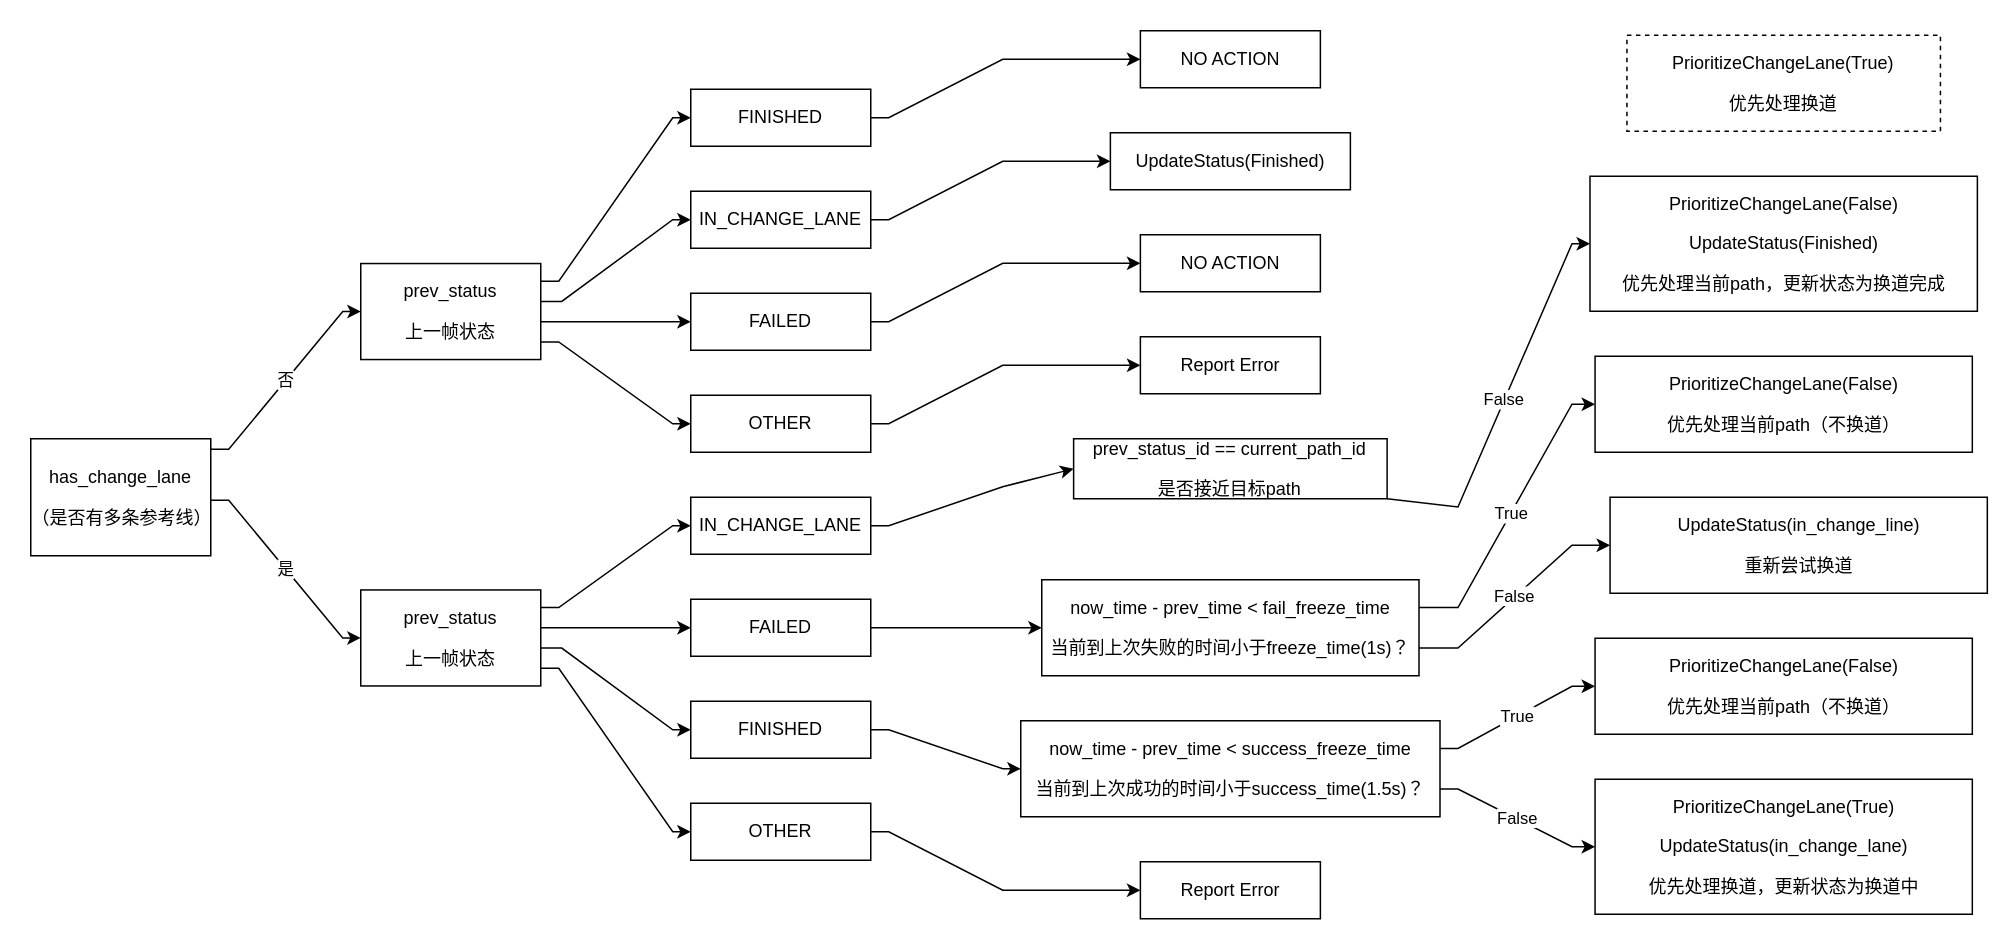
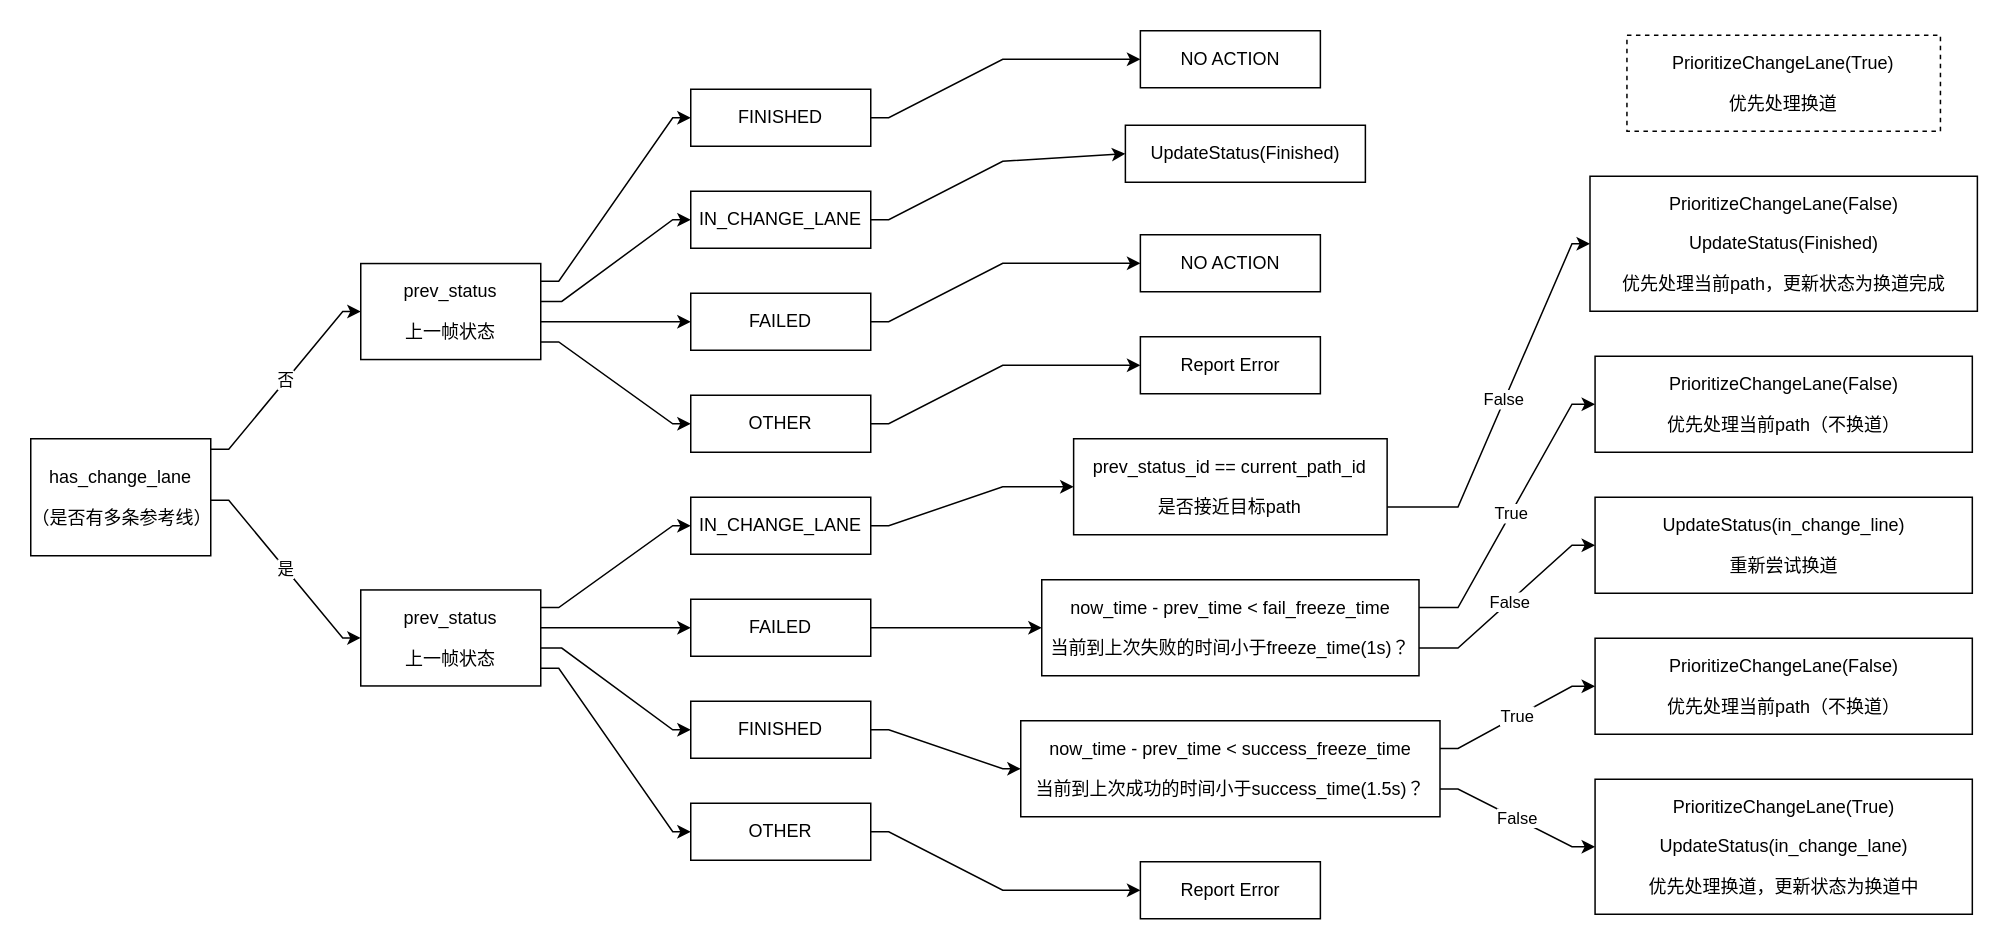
  <mxCell id="0" />
  <mxCell id="1" parent="0" />
  <mxCell id="2" value="否" style="edgeStyle=orthogonalEdgeStyle;rounded=0;orthogonalLoop=1;jettySize=auto;html=1;entryX=0;entryY=0.5;entryDx=0;entryDy=0;noEdgeStyle=1;orthogonal=1;" parent="1" source="4" target="9" edge="1"><mxGeometry relative="1" as="geometry"><Array as="points"><mxPoint x="152" y="299" /><mxPoint x="228" y="207.2" /></Array></mxGeometry></mxCell>
  <mxCell id="3" value="是" style="edgeStyle=orthogonalEdgeStyle;rounded=0;orthogonalLoop=1;jettySize=auto;html=1;entryX=0;entryY=0.5;entryDx=0;entryDy=0;noEdgeStyle=1;orthogonal=1;" parent="1" source="4" target="14" edge="1"><mxGeometry relative="1" as="geometry"><Array as="points"><mxPoint x="152" y="333" /><mxPoint x="228" y="424.8" /></Array></mxGeometry></mxCell>
  <mxCell id="4" value="&lt;p&gt;has_change_lane&lt;/p&gt;&lt;p&gt;（是否有多条参考线）&lt;/p&gt;" style="rounded=0;whiteSpace=wrap;html=1;" parent="1" vertex="1"><mxGeometry x="20" y="292" width="120" height="78" as="geometry" /></mxCell>
  <mxCell id="5" style="edgeStyle=orthogonalEdgeStyle;rounded=0;orthogonalLoop=1;jettySize=auto;html=1;entryX=0;entryY=0.5;entryDx=0;entryDy=0;noEdgeStyle=1;orthogonal=1;" parent="1" source="9" target="16" edge="1"><mxGeometry relative="1" as="geometry"><Array as="points"><mxPoint x="372" y="186.95" /><mxPoint x="448" y="78" /></Array></mxGeometry></mxCell>
  <mxCell id="6" style="edgeStyle=orthogonalEdgeStyle;rounded=0;orthogonalLoop=1;jettySize=auto;html=1;entryX=0;entryY=0.5;entryDx=0;entryDy=0;noEdgeStyle=1;orthogonal=1;" parent="1" source="9" target="18" edge="1"><mxGeometry relative="1" as="geometry"><Array as="points"><mxPoint x="374" y="200.45" /><mxPoint x="448" y="146" /></Array></mxGeometry></mxCell>
  <mxCell id="7" style="edgeStyle=orthogonalEdgeStyle;rounded=0;orthogonalLoop=1;jettySize=auto;html=1;entryX=0;entryY=0.5;entryDx=0;entryDy=0;noEdgeStyle=1;orthogonal=1;" parent="1" source="9" target="20" edge="1"><mxGeometry relative="1" as="geometry"><Array as="points"><mxPoint x="374" y="213.95" /><mxPoint x="448" y="214" /></Array></mxGeometry></mxCell>
  <mxCell id="8" style="edgeStyle=orthogonalEdgeStyle;rounded=0;orthogonalLoop=1;jettySize=auto;html=1;entryX=0;entryY=0.5;entryDx=0;entryDy=0;noEdgeStyle=1;orthogonal=1;" parent="1" source="9" target="22" edge="1"><mxGeometry relative="1" as="geometry"><Array as="points"><mxPoint x="372" y="227.45" /><mxPoint x="448" y="282" /></Array></mxGeometry></mxCell>
  <mxCell id="9" value="&lt;p&gt;prev_status&lt;/p&gt;&lt;p&gt;上一帧状态&lt;/p&gt;" style="rounded=0;whiteSpace=wrap;html=1;" parent="1" vertex="1"><mxGeometry x="240" y="175.2" width="120" height="64" as="geometry" /></mxCell>
  <mxCell id="10" style="edgeStyle=orthogonalEdgeStyle;rounded=0;orthogonalLoop=1;jettySize=auto;html=1;entryX=0;entryY=0.5;entryDx=0;entryDy=0;noEdgeStyle=1;orthogonal=1;" parent="1" source="14" target="28" edge="1"><mxGeometry relative="1" as="geometry"><Array as="points"><mxPoint x="372" y="404.55" /><mxPoint x="448" y="350" /></Array></mxGeometry></mxCell>
  <mxCell id="11" style="edgeStyle=orthogonalEdgeStyle;rounded=0;orthogonalLoop=1;jettySize=auto;html=1;entryX=0;entryY=0.5;entryDx=0;entryDy=0;noEdgeStyle=1;orthogonal=1;" parent="1" source="14" target="30" edge="1"><mxGeometry relative="1" as="geometry"><Array as="points"><mxPoint x="374" y="418.05" /><mxPoint x="448" y="418" /></Array></mxGeometry></mxCell>
  <mxCell id="12" style="edgeStyle=orthogonalEdgeStyle;rounded=0;orthogonalLoop=1;jettySize=auto;html=1;entryX=0;entryY=0.5;entryDx=0;entryDy=0;noEdgeStyle=1;orthogonal=1;" parent="1" source="14" target="32" edge="1"><mxGeometry relative="1" as="geometry"><Array as="points"><mxPoint x="374" y="431.55" /><mxPoint x="448" y="486" /></Array></mxGeometry></mxCell>
  <mxCell id="13" style="edgeStyle=orthogonalEdgeStyle;rounded=0;orthogonalLoop=1;jettySize=auto;html=1;entryX=0;entryY=0.5;entryDx=0;entryDy=0;noEdgeStyle=1;orthogonal=1;" parent="1" source="14" target="34" edge="1"><mxGeometry relative="1" as="geometry"><Array as="points"><mxPoint x="372" y="445.05" /><mxPoint x="448" y="554" /></Array></mxGeometry></mxCell>
  <mxCell id="14" value="&lt;p&gt;prev_status&lt;br&gt;&lt;/p&gt;&lt;p&gt;上一帧状态&lt;/p&gt;" style="rounded=0;whiteSpace=wrap;html=1;" parent="1" vertex="1"><mxGeometry x="240" y="392.8" width="120" height="64" as="geometry" /></mxCell>
  <mxCell id="15" style="edgeStyle=orthogonalEdgeStyle;rounded=0;orthogonalLoop=1;jettySize=auto;html=1;entryX=0;entryY=0.5;entryDx=0;entryDy=0;noEdgeStyle=1;orthogonal=1;" parent="1" source="16" target="23" edge="1"><mxGeometry relative="1" as="geometry"><Array as="points"><mxPoint x="592" y="78" /><mxPoint x="668" y="39" /></Array></mxGeometry></mxCell>
  <mxCell id="16" value="&lt;p&gt;FINISHED&lt;/p&gt;" style="rounded=0;whiteSpace=wrap;html=1;" parent="1" vertex="1"><mxGeometry x="460" y="59" width="120" height="38" as="geometry" /></mxCell>
  <mxCell id="17" style="edgeStyle=orthogonalEdgeStyle;rounded=0;orthogonalLoop=1;jettySize=auto;html=1;entryX=0;entryY=0.5;entryDx=0;entryDy=0;noEdgeStyle=1;orthogonal=1;" parent="1" source="18" target="24" edge="1"><mxGeometry relative="1" as="geometry"><Array as="points"><mxPoint x="592" y="146" /><mxPoint x="668" y="107" /></Array></mxGeometry></mxCell>
  <mxCell id="18" value="&lt;p&gt;IN_CHANGE_LANE&lt;/p&gt;" style="rounded=0;whiteSpace=wrap;html=1;" parent="1" vertex="1"><mxGeometry x="460" y="127" width="120" height="38" as="geometry" /></mxCell>
  <mxCell id="19" style="edgeStyle=orthogonalEdgeStyle;rounded=0;orthogonalLoop=1;jettySize=auto;html=1;entryX=0;entryY=0.5;entryDx=0;entryDy=0;noEdgeStyle=1;orthogonal=1;" parent="1" source="20" target="25" edge="1"><mxGeometry relative="1" as="geometry"><mxPoint x="566" y="4" as="targetPoint" /><Array as="points"><mxPoint x="592" y="214" /><mxPoint x="668" y="175" /></Array></mxGeometry></mxCell>
  <mxCell id="20" value="&lt;p&gt;FAILED&lt;/p&gt;" style="rounded=0;whiteSpace=wrap;html=1;" parent="1" vertex="1"><mxGeometry x="460" y="195" width="120" height="38" as="geometry" /></mxCell>
  <mxCell id="21" style="edgeStyle=orthogonalEdgeStyle;rounded=0;orthogonalLoop=1;jettySize=auto;html=1;noEdgeStyle=1;orthogonal=1;" parent="1" source="22" target="26" edge="1"><mxGeometry relative="1" as="geometry"><Array as="points"><mxPoint x="592" y="282" /><mxPoint x="668" y="243" /></Array></mxGeometry></mxCell>
  <mxCell id="22" value="&lt;p&gt;OTHER&lt;/p&gt;" style="rounded=0;whiteSpace=wrap;html=1;" parent="1" vertex="1"><mxGeometry x="460" y="263" width="120" height="38" as="geometry" /></mxCell>
  <mxCell id="23" value="&lt;p&gt;NO ACTION&lt;/p&gt;" style="rounded=0;whiteSpace=wrap;html=1;" parent="1" vertex="1"><mxGeometry x="759.75" y="20" width="120" height="38" as="geometry" /></mxCell>
- <mxCell id="24" value="&lt;p&gt;UpdateStatus(Finished)&lt;/p&gt;" style="rounded=0;whiteSpace=wrap;html=1;" parent="1" vertex="1"><mxGeometry x="739.75" y="88" width="160" height="38" as="geometry" /></mxCell>
+ <mxCell id="24" value="&lt;p&gt;UpdateStatus(Finished)&lt;/p&gt;" style="rounded=0;whiteSpace=wrap;html=1;" parent="1" vertex="1"><mxGeometry x="749.75" y="83" width="160" height="38" as="geometry" /></mxCell>
  <mxCell id="25" value="&lt;p&gt;NO ACTION&lt;/p&gt;" style="rounded=0;whiteSpace=wrap;html=1;" parent="1" vertex="1"><mxGeometry x="759.75" y="156" width="120" height="38" as="geometry" /></mxCell>
  <mxCell id="26" value="&lt;p&gt;Report Error&lt;/p&gt;" style="rounded=0;whiteSpace=wrap;html=1;" parent="1" vertex="1"><mxGeometry x="759.75" y="224" width="120" height="38" as="geometry" /></mxCell>
  <mxCell id="27" style="edgeStyle=orthogonalEdgeStyle;rounded=0;orthogonalLoop=1;jettySize=auto;html=1;entryX=0;entryY=0.5;entryDx=0;entryDy=0;noEdgeStyle=1;orthogonal=1;" parent="1" source="28" target="36" edge="1"><mxGeometry relative="1" as="geometry"><Array as="points"><mxPoint x="592" y="350" /><mxPoint x="668" y="324" /></Array></mxGeometry></mxCell>
  <mxCell id="28" value="&lt;p&gt;IN_CHANGE_LANE&lt;br&gt;&lt;/p&gt;" style="rounded=0;whiteSpace=wrap;html=1;" parent="1" vertex="1"><mxGeometry x="460" y="331" width="120" height="38" as="geometry" /></mxCell>
  <mxCell id="29" style="edgeStyle=orthogonalEdgeStyle;rounded=0;orthogonalLoop=1;jettySize=auto;html=1;entryX=0;entryY=0.5;entryDx=0;entryDy=0;noEdgeStyle=1;orthogonal=1;" parent="1" source="30" target="39" edge="1"><mxGeometry relative="1" as="geometry"><Array as="points"><mxPoint x="592" y="418" /><mxPoint x="668" y="418" /></Array></mxGeometry></mxCell>
  <mxCell id="30" value="&lt;p&gt;FAILED&lt;br&gt;&lt;/p&gt;" style="rounded=0;whiteSpace=wrap;html=1;" parent="1" vertex="1"><mxGeometry x="460" y="399" width="120" height="38" as="geometry" /></mxCell>
  <mxCell id="31" style="edgeStyle=orthogonalEdgeStyle;rounded=0;orthogonalLoop=1;jettySize=auto;html=1;entryX=0;entryY=0.5;entryDx=0;entryDy=0;noEdgeStyle=1;orthogonal=1;" parent="1" source="32" target="47" edge="1"><mxGeometry relative="1" as="geometry"><Array as="points"><mxPoint x="592" y="486" /><mxPoint x="668" y="512" /></Array></mxGeometry></mxCell>
  <mxCell id="32" value="&lt;p&gt;FINISHED&lt;br&gt;&lt;/p&gt;" style="rounded=0;whiteSpace=wrap;html=1;" parent="1" vertex="1"><mxGeometry x="460" y="467" width="120" height="38" as="geometry" /></mxCell>
  <mxCell id="33" style="edgeStyle=orthogonalEdgeStyle;rounded=0;orthogonalLoop=1;jettySize=auto;html=1;noEdgeStyle=1;orthogonal=1;" parent="1" source="34" target="40" edge="1"><mxGeometry relative="1" as="geometry"><Array as="points"><mxPoint x="592" y="554" /><mxPoint x="668" y="593" /></Array></mxGeometry></mxCell>
  <mxCell id="34" value="&lt;p&gt;OTHER&lt;/p&gt;" style="rounded=0;whiteSpace=wrap;html=1;" parent="1" vertex="1"><mxGeometry x="460" y="535" width="120" height="38" as="geometry" /></mxCell>
  <mxCell id="35" value="False" style="edgeStyle=orthogonalEdgeStyle;rounded=0;orthogonalLoop=1;jettySize=auto;html=1;entryX=0;entryY=0.5;entryDx=0;entryDy=0;noEdgeStyle=1;orthogonal=1;" parent="1" source="36" target="42" edge="1"><mxGeometry relative="1" as="geometry"><Array as="points"><mxPoint x="971.5" y="337.5" /><mxPoint x="1047.5" y="162" /></Array></mxGeometry></mxCell>
- <mxCell id="36" value="&lt;p&gt;prev_status_id == current_path_id&lt;/p&gt;&lt;p&gt;&lt;span&gt;是否接近目标path&lt;/span&gt;&lt;/p&gt;" style="rounded=0;whiteSpace=wrap;html=1;" parent="1" vertex="1"><mxGeometry x="715.25" y="292" width="209" height="40" as="geometry" /></mxCell>
+ <mxCell id="36" value="&lt;p&gt;prev_status_id == current_path_id&lt;/p&gt;&lt;p&gt;&lt;span&gt;是否接近目标path&lt;/span&gt;&lt;/p&gt;" style="rounded=0;whiteSpace=wrap;html=1;" parent="1" vertex="1"><mxGeometry x="715.25" y="292" width="209" height="64" as="geometry" /></mxCell>
  <mxCell id="37" value="True" style="edgeStyle=orthogonalEdgeStyle;rounded=0;orthogonalLoop=1;jettySize=auto;html=1;entryX=0;entryY=0.5;entryDx=0;entryDy=0;noEdgeStyle=1;orthogonal=1;" parent="1" source="39" target="43" edge="1"><mxGeometry relative="1" as="geometry"><Array as="points"><mxPoint x="971.5" y="404.5" /><mxPoint x="1047.5" y="269" /></Array></mxGeometry></mxCell>
  <mxCell id="38" value="False" style="edgeStyle=orthogonalEdgeStyle;rounded=0;orthogonalLoop=1;jettySize=auto;html=1;entryX=0;entryY=0.5;entryDx=0;entryDy=0;noEdgeStyle=1;orthogonal=1;" parent="1" source="39" target="44" edge="1"><mxGeometry relative="1" as="geometry"><Array as="points"><mxPoint x="971.5" y="431.5" /><mxPoint x="1047.5" y="363" /></Array></mxGeometry></mxCell>
  <mxCell id="39" value="&lt;p&gt;now_time - prev_time &amp;lt; fail_freeze_time&lt;/p&gt;&lt;p&gt;当前到上次失败的时间小于freeze_time(1s)？&lt;/p&gt;" style="rounded=0;whiteSpace=wrap;html=1;" parent="1" vertex="1"><mxGeometry x="694" y="386" width="251.5" height="64" as="geometry" /></mxCell>
  <mxCell id="40" value="&lt;p&gt;Report Error&lt;/p&gt;" style="rounded=0;whiteSpace=wrap;html=1;" parent="1" vertex="1"><mxGeometry x="759.75" y="574" width="120" height="38" as="geometry" /></mxCell>
  <mxCell id="41" value="&lt;p&gt;PrioritizeChangeLane(True)&lt;br&gt;&lt;/p&gt;&lt;p&gt;优先处理换道&lt;/p&gt;" style="rounded=0;whiteSpace=wrap;html=1;dashed=1;" parent="1" vertex="1"><mxGeometry x="1084.125" y="23" width="209" height="64" as="geometry" /></mxCell>
  <mxCell id="42" value="&lt;p&gt;PrioritizeChangeLane(False)&lt;br&gt;&lt;/p&gt;&lt;p&gt;UpdateStatus(Finished)&lt;br&gt;&lt;/p&gt;&lt;p&gt;优先处理当前path，更新状态为换道完成&lt;/p&gt;" style="rounded=0;whiteSpace=wrap;html=1;" parent="1" vertex="1"><mxGeometry x="1059.5" y="117" width="258.25" height="90" as="geometry" /></mxCell>
  <mxCell id="43" value="&lt;p&gt;PrioritizeChangeLane(False)&lt;br&gt;&lt;/p&gt;&lt;p&gt;优先处理当前path（不换道）&lt;/p&gt;" style="rounded=0;whiteSpace=wrap;html=1;" parent="1" vertex="1"><mxGeometry x="1062.875" y="237" width="251.5" height="64" as="geometry" /></mxCell>
- <mxCell id="44" value="&lt;p&gt;UpdateStatus(in_change_line)&lt;/p&gt;&lt;p&gt;重新尝试换道&lt;/p&gt;" style="rounded=0;whiteSpace=wrap;html=1;" parent="1" vertex="1"><mxGeometry x="1072.875" y="331" width="251.5" height="64" as="geometry" /></mxCell>
+ <mxCell id="44" value="&lt;p&gt;UpdateStatus(in_change_line)&lt;/p&gt;&lt;p&gt;重新尝试换道&lt;/p&gt;" style="rounded=0;whiteSpace=wrap;html=1;" parent="1" vertex="1"><mxGeometry x="1062.875" y="331" width="251.5" height="64" as="geometry" /></mxCell>
  <mxCell id="45" value="True" style="edgeStyle=orthogonalEdgeStyle;rounded=0;orthogonalLoop=1;jettySize=auto;html=1;entryX=0;entryY=0.5;entryDx=0;entryDy=0;noEdgeStyle=1;orthogonal=1;" parent="1" source="47" target="48" edge="1"><mxGeometry relative="1" as="geometry"><Array as="points"><mxPoint x="971.5" y="498.5" /><mxPoint x="1047.5" y="457" /></Array></mxGeometry></mxCell>
  <mxCell id="46" value="False" style="edgeStyle=orthogonalEdgeStyle;rounded=0;orthogonalLoop=1;jettySize=auto;html=1;entryX=0;entryY=0.5;entryDx=0;entryDy=0;noEdgeStyle=1;orthogonal=1;" parent="1" source="47" target="49" edge="1"><mxGeometry relative="1" as="geometry"><Array as="points"><mxPoint x="971.5" y="525.5" /><mxPoint x="1047.5" y="564" /></Array></mxGeometry></mxCell>
  <mxCell id="47" value="&lt;p&gt;now_time - prev_time &amp;lt; success_freeze_time&lt;/p&gt;&lt;p&gt;当前到上次成功的时间小于success_time(1.5s)？&lt;br&gt;&lt;/p&gt;" style="rounded=0;whiteSpace=wrap;html=1;" parent="1" vertex="1"><mxGeometry x="680" y="480" width="279.5" height="64" as="geometry" /></mxCell>
  <mxCell id="48" value="&lt;p&gt;PrioritizeChangeLane(False)&lt;br&gt;&lt;/p&gt;&lt;p&gt;优先处理当前path（不换道）&lt;/p&gt;" style="rounded=0;whiteSpace=wrap;html=1;" parent="1" vertex="1"><mxGeometry x="1062.875" y="425" width="251.5" height="64" as="geometry" /></mxCell>
  <mxCell id="49" value="&lt;p&gt;PrioritizeChangeLane(True)&lt;br&gt;&lt;/p&gt;&lt;p&gt;UpdateStatus(in_change_lane)&lt;br&gt;&lt;/p&gt;&lt;p&gt;优先处理换道，更新状态为换道中&lt;/p&gt;" style="rounded=0;whiteSpace=wrap;html=1;" parent="1" vertex="1"><mxGeometry x="1062.875" y="519" width="251.5" height="90" as="geometry" /></mxCell>
